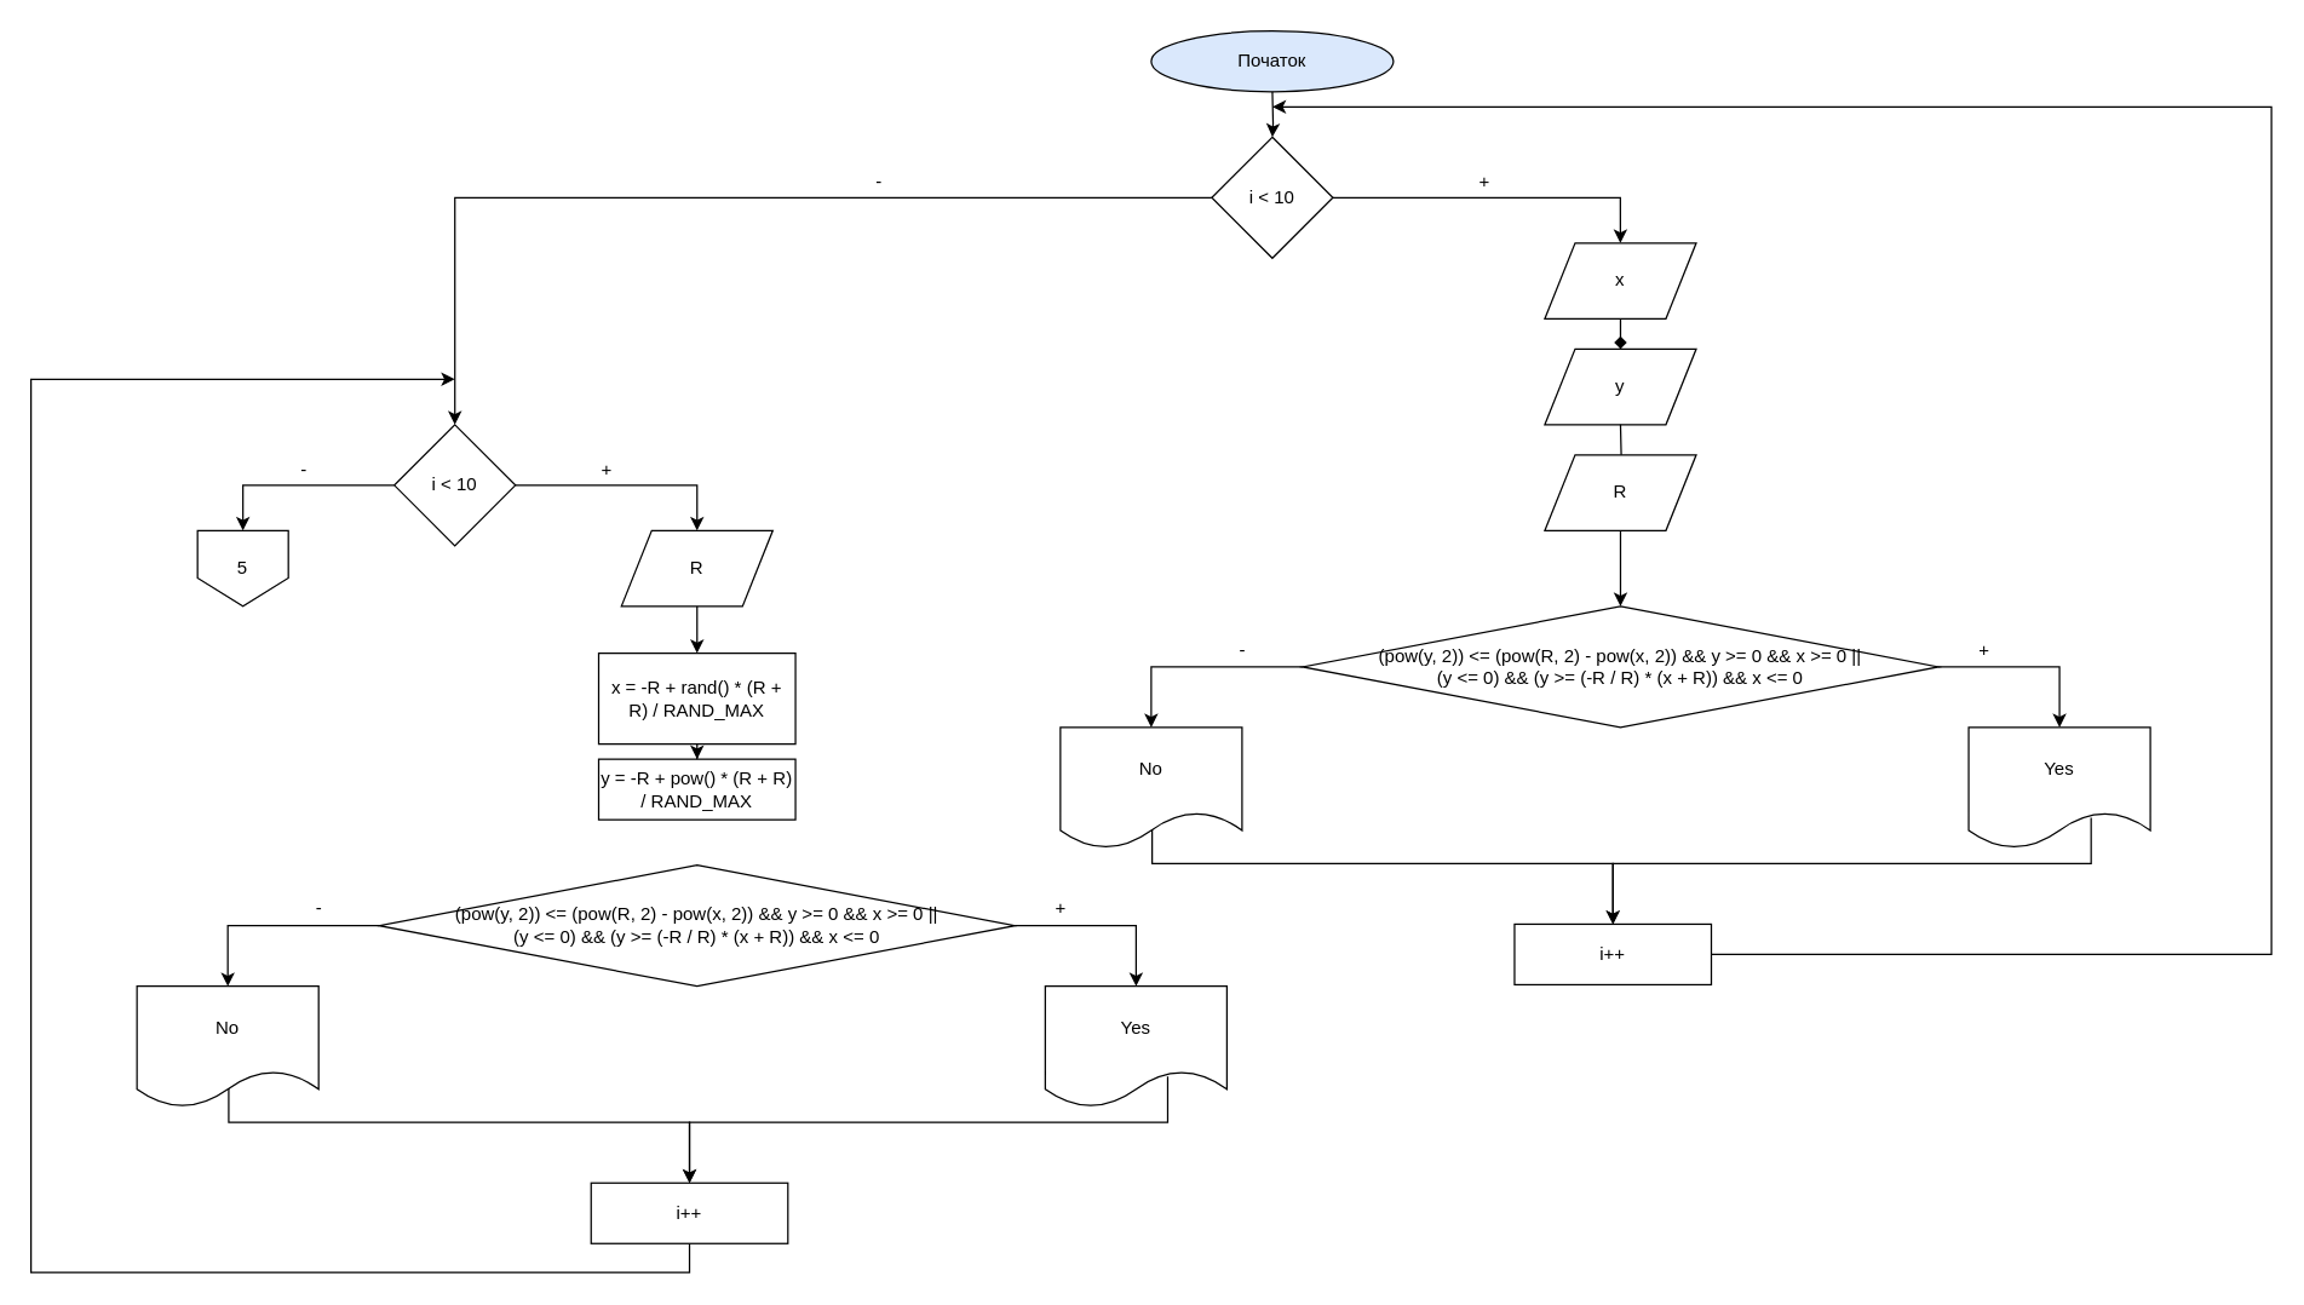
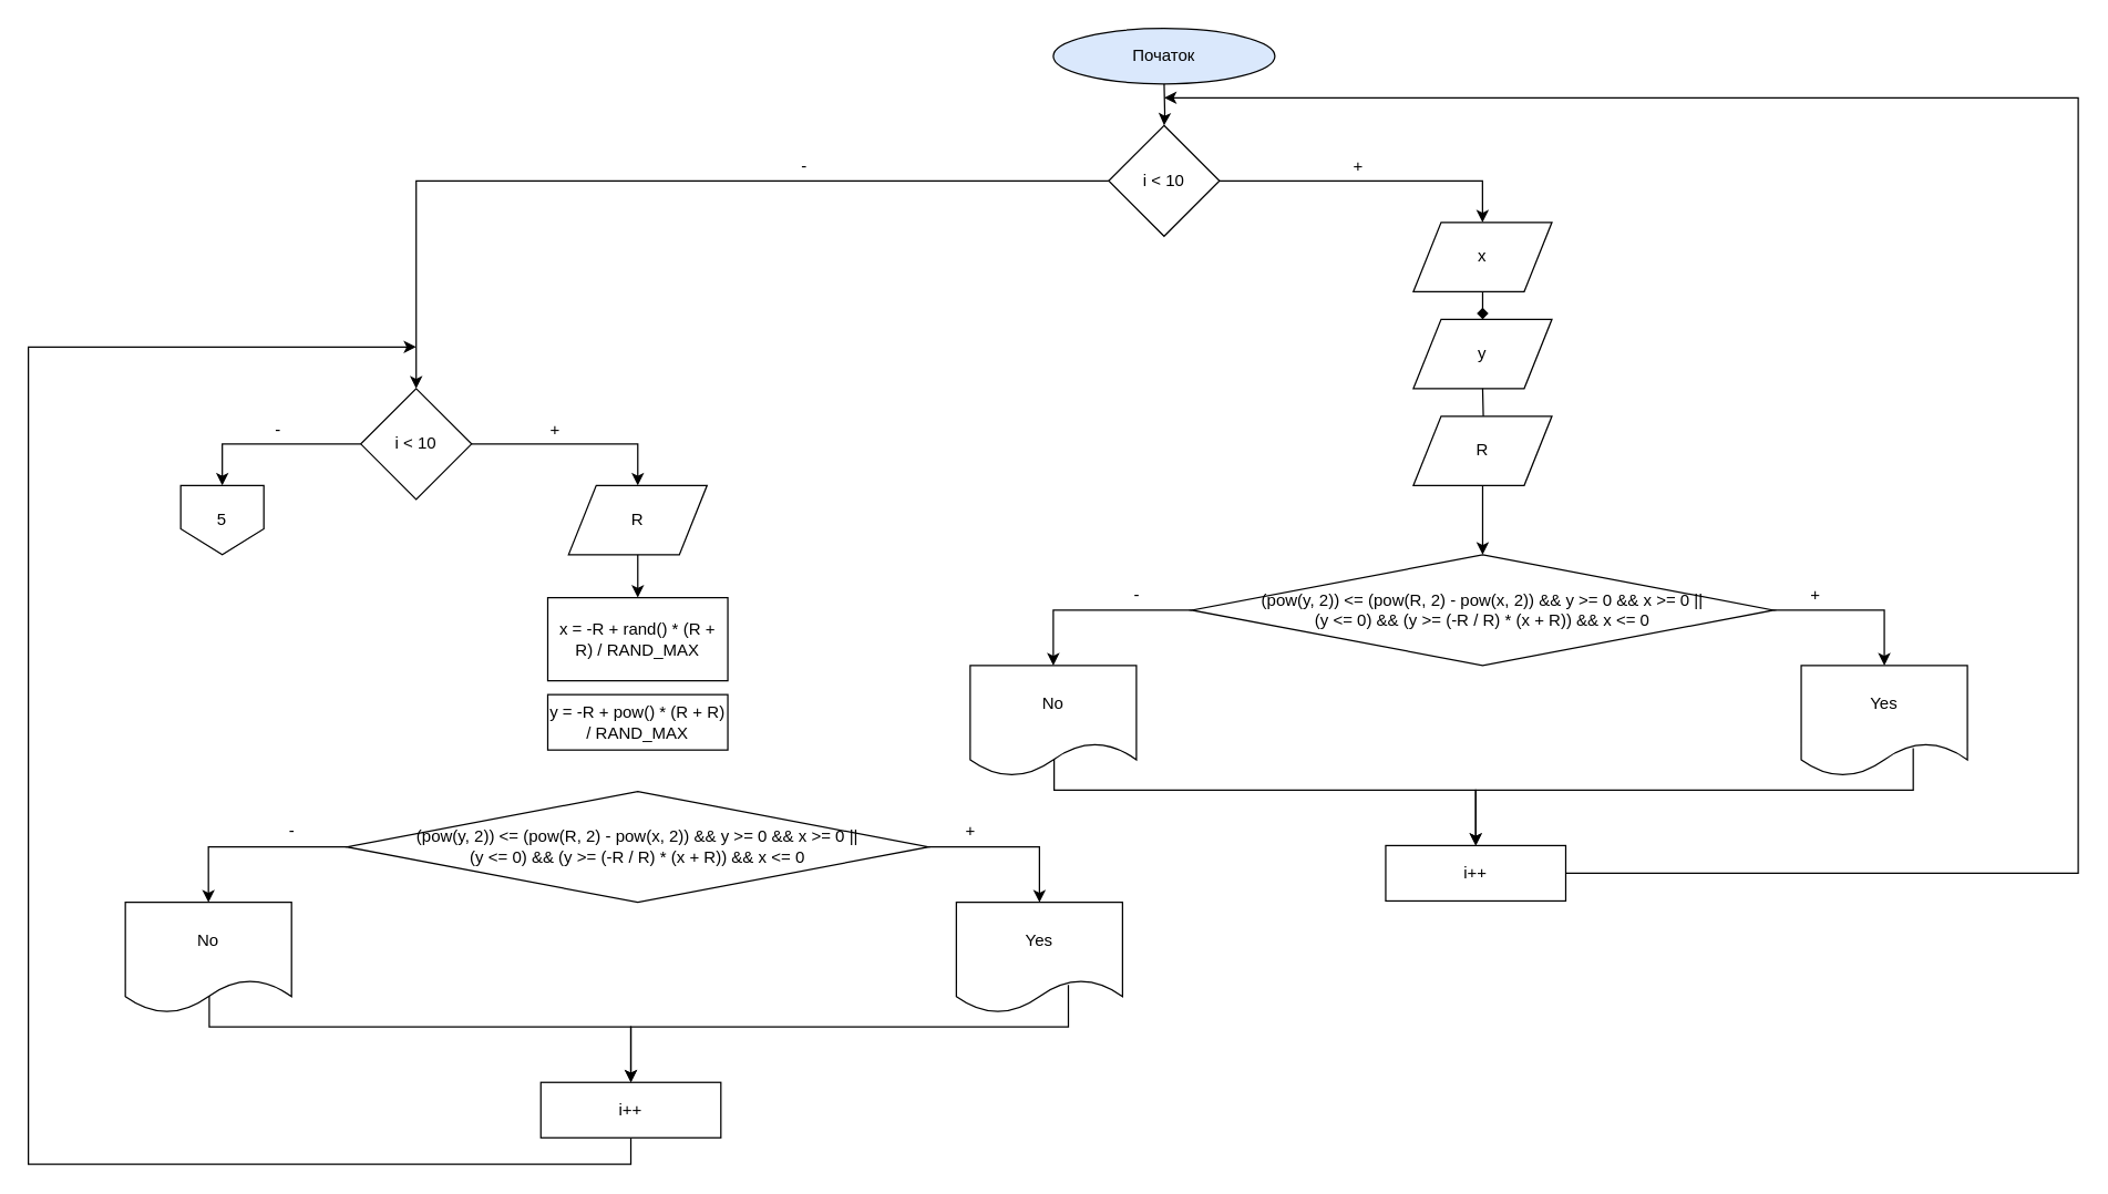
  <mxCell id="0" />
  <mxCell id="1" parent="0" />
  <mxCell id="2" value="Початок" style="ellipse;whiteSpace=wrap;html=1;fillColor=#dae8fc;" vertex="1" parent="1"><mxGeometry x="760" y="20" width="160" height="40" as="geometry" /></mxCell>
  <mxCell id="3" value="" style="edgeStyle=orthogonalEdgeStyle;rounded=0;orthogonalLoop=1;jettySize=auto;html=1;" edge="1" parent="1" target="6"><mxGeometry relative="1" as="geometry"><mxPoint x="840.029" y="60" as="sourcePoint" /></mxGeometry></mxCell>
  <mxCell id="4" style="edgeStyle=orthogonalEdgeStyle;rounded=0;orthogonalLoop=1;jettySize=auto;html=1;exitX=1;exitY=0.5;exitDx=0;exitDy=0;entryX=0.5;entryY=0;entryDx=0;entryDy=0;" edge="1" parent="1" source="6"><mxGeometry relative="1" as="geometry"><mxPoint x="1069.94" y="160" as="targetPoint" /><Array as="points"><mxPoint x="1070" y="130" /></Array></mxGeometry></mxCell>
  <mxCell id="5" style="edgeStyle=orthogonalEdgeStyle;rounded=0;orthogonalLoop=1;jettySize=auto;html=1;exitX=0;exitY=0.5;exitDx=0;exitDy=0;startArrow=none;startFill=0;endArrow=classic;endFill=1;entryX=0.5;entryY=0;entryDx=0;entryDy=0;" edge="1" parent="1" source="6" target="28"><mxGeometry relative="1" as="geometry"><mxPoint y="280" as="targetPoint" x="420" /><Array as="points"><mxPoint x="300" y="130" /></Array></mxGeometry></mxCell>
  <mxCell id="6" value="i &amp;lt; 10" style="rhombus;whiteSpace=wrap;html=1;" vertex="1" parent="1"><mxGeometry x="800" y="90" width="80" height="80" as="geometry" /></mxCell>
  <mxCell id="7" value="+" style="text;html=1;align=center;verticalAlign=middle;resizable=0;points=[];autosize=1;strokeColor=none;fillColor=none;" vertex="1" parent="1"><mxGeometry x="969.94" y="110" width="20" height="20" as="geometry" /></mxCell>
  <mxCell id="8" value="-" style="text;html=1;align=center;verticalAlign=middle;resizable=0;points=[];autosize=1;strokeColor=none;fillColor=none;" vertex="1" parent="1"><mxGeometry x="570" y="110" width="20" height="20" as="geometry" /></mxCell>
  <mxCell id="9" value="" style="edgeStyle=orthogonalEdgeStyle;rounded=0;orthogonalLoop=1;jettySize=auto;html=1;endArrow=diamond;" edge="1" parent="1" source="10" target="11"><mxGeometry relative="1" as="geometry" /></mxCell>
  <mxCell id="10" value="x" style="shape=parallelogram;perimeter=parallelogramPerimeter;whiteSpace=wrap;html=1;fixedSize=1;" vertex="1" parent="1"><mxGeometry x="1020" y="160" width="100" height="50" as="geometry" /></mxCell>
  <mxCell id="11" value="y" style="shape=parallelogram;perimeter=parallelogramPerimeter;whiteSpace=wrap;html=1;fixedSize=1;" vertex="1" parent="1"><mxGeometry x="1020" y="230" width="100" height="50" as="geometry" /></mxCell>
  <mxCell id="12" value="" style="edgeStyle=orthogonalEdgeStyle;rounded=0;orthogonalLoop=1;jettySize=auto;html=1;" edge="1" parent="1" target="14"><mxGeometry relative="1" as="geometry"><mxPoint x="1070" y="280" as="sourcePoint" /></mxGeometry></mxCell>
  <mxCell id="13" value="" style="edgeStyle=orthogonalEdgeStyle;rounded=0;orthogonalLoop=1;jettySize=auto;html=1;" edge="1" parent="1" source="14" target="17"><mxGeometry relative="1" as="geometry" /></mxCell>
  <mxCell id="14" value="R" style="shape=parallelogram;perimeter=parallelogramPerimeter;whiteSpace=wrap;html=1;fixedSize=1;" vertex="1" parent="1"><mxGeometry x="1020" y="300" width="100" height="50" as="geometry" /></mxCell>
  <mxCell id="15" style="edgeStyle=orthogonalEdgeStyle;rounded=0;orthogonalLoop=1;jettySize=auto;html=1;exitX=1;exitY=0.5;exitDx=0;exitDy=0;entryX=0.5;entryY=0;entryDx=0;entryDy=0;" edge="1" parent="1" source="17" target="18"><mxGeometry relative="1" as="geometry" /></mxCell>
  <mxCell id="16" style="edgeStyle=orthogonalEdgeStyle;rounded=0;orthogonalLoop=1;jettySize=auto;html=1;exitX=0;exitY=0.5;exitDx=0;exitDy=0;entryX=0.5;entryY=0;entryDx=0;entryDy=0;" edge="1" parent="1" source="17" target="20"><mxGeometry relative="1" as="geometry" /></mxCell>
  <mxCell id="17" value="&lt;div&gt;(pow(y, 2)) &amp;lt;= (pow(R, 2) - pow(x, 2)) &amp;amp;&amp;amp; y &amp;gt;= 0 &amp;amp;&amp;amp; x &amp;gt;= 0 ||&lt;/div&gt;&lt;div&gt;&lt;span&gt;&#09;&#09;&#09;&lt;/span&gt;(y &amp;lt;= 0) &amp;amp;&amp;amp; (y &amp;gt;= (-R / R) * (x + R)) &amp;amp;&amp;amp; x &amp;lt;= 0&lt;/div&gt;" style="rhombus;whiteSpace=wrap;html=1;" vertex="1" parent="1"><mxGeometry x="860" y="400" width="420" height="80" as="geometry" /></mxCell>
  <mxCell id="18" value="Yes" style="shape=document;whiteSpace=wrap;html=1;boundedLbl=1;" vertex="1" parent="1"><mxGeometry x="1300" y="480" width="120" height="80" as="geometry" /></mxCell>
  <mxCell id="19" value="+" style="text;html=1;align=center;verticalAlign=middle;resizable=0;points=[];autosize=1;strokeColor=none;fillColor=none;" vertex="1" parent="1"><mxGeometry x="1300" y="419" width="20" height="20" as="geometry" /></mxCell>
  <mxCell id="20" value="No" style="shape=document;whiteSpace=wrap;html=1;boundedLbl=1;" vertex="1" parent="1"><mxGeometry x="700" y="480" width="120" height="80" as="geometry" /></mxCell>
  <mxCell id="21" value="-" style="text;html=1;align=center;verticalAlign=middle;resizable=0;points=[];autosize=1;strokeColor=none;fillColor=none;" vertex="1" parent="1"><mxGeometry x="810" y="419" width="20" height="20" as="geometry" /></mxCell>
  <mxCell id="22" style="edgeStyle=orthogonalEdgeStyle;rounded=0;orthogonalLoop=1;jettySize=auto;html=1;exitX=0.5;exitY=0;exitDx=0;exitDy=0;entryX=0.505;entryY=0.84;entryDx=0;entryDy=0;entryPerimeter=0;endArrow=none;endFill=0;startArrow=classic;startFill=1;" edge="1" parent="1" source="25" target="20"><mxGeometry relative="1" as="geometry"><Array as="points"><mxPoint x="1065" y="570" /><mxPoint x="761" y="570" /></Array></mxGeometry></mxCell>
  <mxCell id="23" style="edgeStyle=orthogonalEdgeStyle;rounded=0;orthogonalLoop=1;jettySize=auto;html=1;exitX=0.5;exitY=0;exitDx=0;exitDy=0;entryX=0.674;entryY=0.746;entryDx=0;entryDy=0;entryPerimeter=0;startArrow=classic;startFill=1;endArrow=none;endFill=0;" edge="1" parent="1" source="25" target="18"><mxGeometry relative="1" as="geometry"><Array as="points"><mxPoint x="1065" y="570" /><mxPoint x="1381" y="570" /></Array></mxGeometry></mxCell>
  <mxCell id="24" style="edgeStyle=orthogonalEdgeStyle;rounded=0;orthogonalLoop=1;jettySize=auto;html=1;exitX=1;exitY=0.5;exitDx=0;exitDy=0;startArrow=none;startFill=0;endArrow=classic;endFill=1;" edge="1" parent="1" source="25"><mxGeometry relative="1" as="geometry"><mxPoint x="840" y="70" as="targetPoint" /><Array as="points"><mxPoint x="1500" y="630" /><mxPoint x="1500" y="70" /></Array></mxGeometry></mxCell>
  <mxCell id="25" value="i++" style="rounded=0;whiteSpace=wrap;html=1;" vertex="1" parent="1"><mxGeometry x="1000" y="610" width="130" height="40" as="geometry" /></mxCell>
  <mxCell id="26" style="edgeStyle=orthogonalEdgeStyle;rounded=0;orthogonalLoop=1;jettySize=auto;html=1;exitX=1;exitY=0.5;exitDx=0;exitDy=0;startArrow=none;startFill=0;endArrow=classic;endFill=1;entryX=0.5;entryY=0;entryDx=0;entryDy=0;" edge="1" parent="1" source="28" target="31"><mxGeometry relative="1" as="geometry"><mxPoint x="460" y="320.118" as="targetPoint" /></mxGeometry></mxCell>
  <mxCell id="27" style="edgeStyle=orthogonalEdgeStyle;rounded=0;orthogonalLoop=1;jettySize=auto;html=1;exitX=0;exitY=0.5;exitDx=0;exitDy=0;entryX=0.5;entryY=0;entryDx=0;entryDy=0;startArrow=none;startFill=0;endArrow=classic;endFill=1;" edge="1" parent="1" source="28" target="46"><mxGeometry relative="1" as="geometry" /></mxCell>
  <mxCell id="28" value="i &amp;lt; 10" style="rhombus;whiteSpace=wrap;html=1;" vertex="1" parent="1"><mxGeometry x="260" y="280" width="80" height="80" as="geometry" /></mxCell>
  <mxCell id="29" style="edgeStyle=orthogonalEdgeStyle;rounded=0;orthogonalLoop=1;jettySize=auto;html=1;exitX=0.5;exitY=1;exitDx=0;exitDy=0;startArrow=none;startFill=0;endArrow=classic;endFill=1;" edge="1" parent="1" source="43"><mxGeometry relative="1" as="geometry"><mxPoint x="300" y="250" as="targetPoint" /><mxPoint x="360" y="840" as="sourcePoint" /><Array as="points"><mxPoint x="455" y="840" /><mxPoint x="20" y="840" /><mxPoint x="20" y="250" /></Array></mxGeometry></mxCell>
  <mxCell id="30" value="" style="edgeStyle=orthogonalEdgeStyle;rounded=0;orthogonalLoop=1;jettySize=auto;html=1;startArrow=none;startFill=0;endArrow=classic;endFill=1;" edge="1" parent="1" source="31" target="33"><mxGeometry relative="1" as="geometry" /></mxCell>
  <mxCell id="31" value="R" style="shape=parallelogram;perimeter=parallelogramPerimeter;whiteSpace=wrap;html=1;fixedSize=1;" vertex="1" parent="1"><mxGeometry x="410" y="350" width="100" height="50" as="geometry" /></mxCell>
- <mxCell id="32" value="" style="edgeStyle=orthogonalEdgeStyle;rounded=0;orthogonalLoop=1;jettySize=auto;html=1;startArrow=none;startFill=0;endArrow=classic;endFill=1;" edge="1" parent="1" source="33" target="34"><mxGeometry relative="1" as="geometry" /></mxCell>
  <mxCell id="33" value="x = -R + rand() * (R + R) / RAND_MAX" style="rounded=0;whiteSpace=wrap;html=1;" vertex="1" parent="1"><mxGeometry x="395" y="431" width="130" height="60" as="geometry" /></mxCell>
  <mxCell id="34" value="y = -R + pow() * (R + R) / RAND_MAX" style="rounded=0;whiteSpace=wrap;html=1;" vertex="1" parent="1"><mxGeometry x="395" y="501" width="130" height="40" as="geometry" /></mxCell>
  <mxCell id="35" style="edgeStyle=orthogonalEdgeStyle;rounded=0;orthogonalLoop=1;jettySize=auto;html=1;exitX=1;exitY=0.5;exitDx=0;exitDy=0;entryX=0.5;entryY=0;entryDx=0;entryDy=0;" edge="1" parent="1" source="37" target="38"><mxGeometry relative="1" as="geometry" /></mxCell>
  <mxCell id="36" style="edgeStyle=orthogonalEdgeStyle;rounded=0;orthogonalLoop=1;jettySize=auto;html=1;exitX=0;exitY=0.5;exitDx=0;exitDy=0;entryX=0.5;entryY=0;entryDx=0;entryDy=0;" edge="1" parent="1" source="37"><mxGeometry relative="1" as="geometry"><mxPoint x="150" y="651" as="targetPoint" /><Array as="points"><mxPoint x="150" y="611" /></Array></mxGeometry></mxCell>
  <mxCell id="37" value="&lt;div&gt;(pow(y, 2)) &amp;lt;= (pow(R, 2) - pow(x, 2)) &amp;amp;&amp;amp; y &amp;gt;= 0 &amp;amp;&amp;amp; x &amp;gt;= 0 ||&lt;/div&gt;&lt;div&gt;&lt;span&gt;&#09;&#09;&#09;&lt;/span&gt;(y &amp;lt;= 0) &amp;amp;&amp;amp; (y &amp;gt;= (-R / R) * (x + R)) &amp;amp;&amp;amp; x &amp;lt;= 0&lt;/div&gt;" style="rhombus;whiteSpace=wrap;html=1;" vertex="1" parent="1"><mxGeometry x="250" y="571" width="420" height="80" as="geometry" /></mxCell>
  <mxCell id="38" value="Yes" style="shape=document;whiteSpace=wrap;html=1;boundedLbl=1;" vertex="1" parent="1"><mxGeometry x="690" y="651" width="120" height="80" as="geometry" /></mxCell>
  <mxCell id="39" value="+" style="text;html=1;align=center;verticalAlign=middle;resizable=0;points=[];autosize=1;strokeColor=none;fillColor=none;" vertex="1" parent="1"><mxGeometry x="690" y="590" width="20" height="20" as="geometry" /></mxCell>
  <mxCell id="40" value="-" style="text;html=1;align=center;verticalAlign=middle;resizable=0;points=[];autosize=1;strokeColor=none;fillColor=none;" vertex="1" parent="1"><mxGeometry x="200" y="590" width="20" height="20" as="geometry" /></mxCell>
  <mxCell id="41" style="edgeStyle=orthogonalEdgeStyle;rounded=0;orthogonalLoop=1;jettySize=auto;html=1;exitX=0.5;exitY=0;exitDx=0;exitDy=0;entryX=0.505;entryY=0.84;entryDx=0;entryDy=0;entryPerimeter=0;endArrow=none;endFill=0;startArrow=classic;startFill=1;" edge="1" parent="1" source="43"><mxGeometry relative="1" as="geometry"><mxPoint x="150.6" y="718.2" as="targetPoint" /><Array as="points"><mxPoint x="455" y="741" /><mxPoint x="151" y="741" /></Array></mxGeometry></mxCell>
  <mxCell id="42" style="edgeStyle=orthogonalEdgeStyle;rounded=0;orthogonalLoop=1;jettySize=auto;html=1;exitX=0.5;exitY=0;exitDx=0;exitDy=0;entryX=0.674;entryY=0.746;entryDx=0;entryDy=0;entryPerimeter=0;startArrow=classic;startFill=1;endArrow=none;endFill=0;" edge="1" parent="1" source="43" target="38"><mxGeometry relative="1" as="geometry"><Array as="points"><mxPoint x="455" y="741" /><mxPoint x="771" y="741" /></Array></mxGeometry></mxCell>
  <mxCell id="43" value="i++" style="rounded=0;whiteSpace=wrap;html=1;" vertex="1" parent="1"><mxGeometry x="390" y="781" width="130" height="40" as="geometry" /></mxCell>
  <mxCell id="44" value="No" style="shape=document;whiteSpace=wrap;html=1;boundedLbl=1;" vertex="1" parent="1"><mxGeometry x="90" y="651" width="120" height="80" as="geometry" /></mxCell>
  <mxCell id="45" value="+" style="text;html=1;align=center;verticalAlign=middle;resizable=0;points=[];autosize=1;strokeColor=none;fillColor=none;" vertex="1" parent="1"><mxGeometry x="390" y="300" width="20" height="20" as="geometry" /></mxCell>
  <mxCell id="46" value="5" style="shape=offPageConnector;whiteSpace=wrap;html=1;" vertex="1" parent="1"><mxGeometry x="130" y="350" width="60" height="50" as="geometry" /></mxCell>
  <mxCell id="47" value="-" style="text;html=1;align=center;verticalAlign=middle;resizable=0;points=[];autosize=1;strokeColor=none;fillColor=none;" vertex="1" parent="1"><mxGeometry x="190" y="300" width="20" height="20" as="geometry" /></mxCell>
